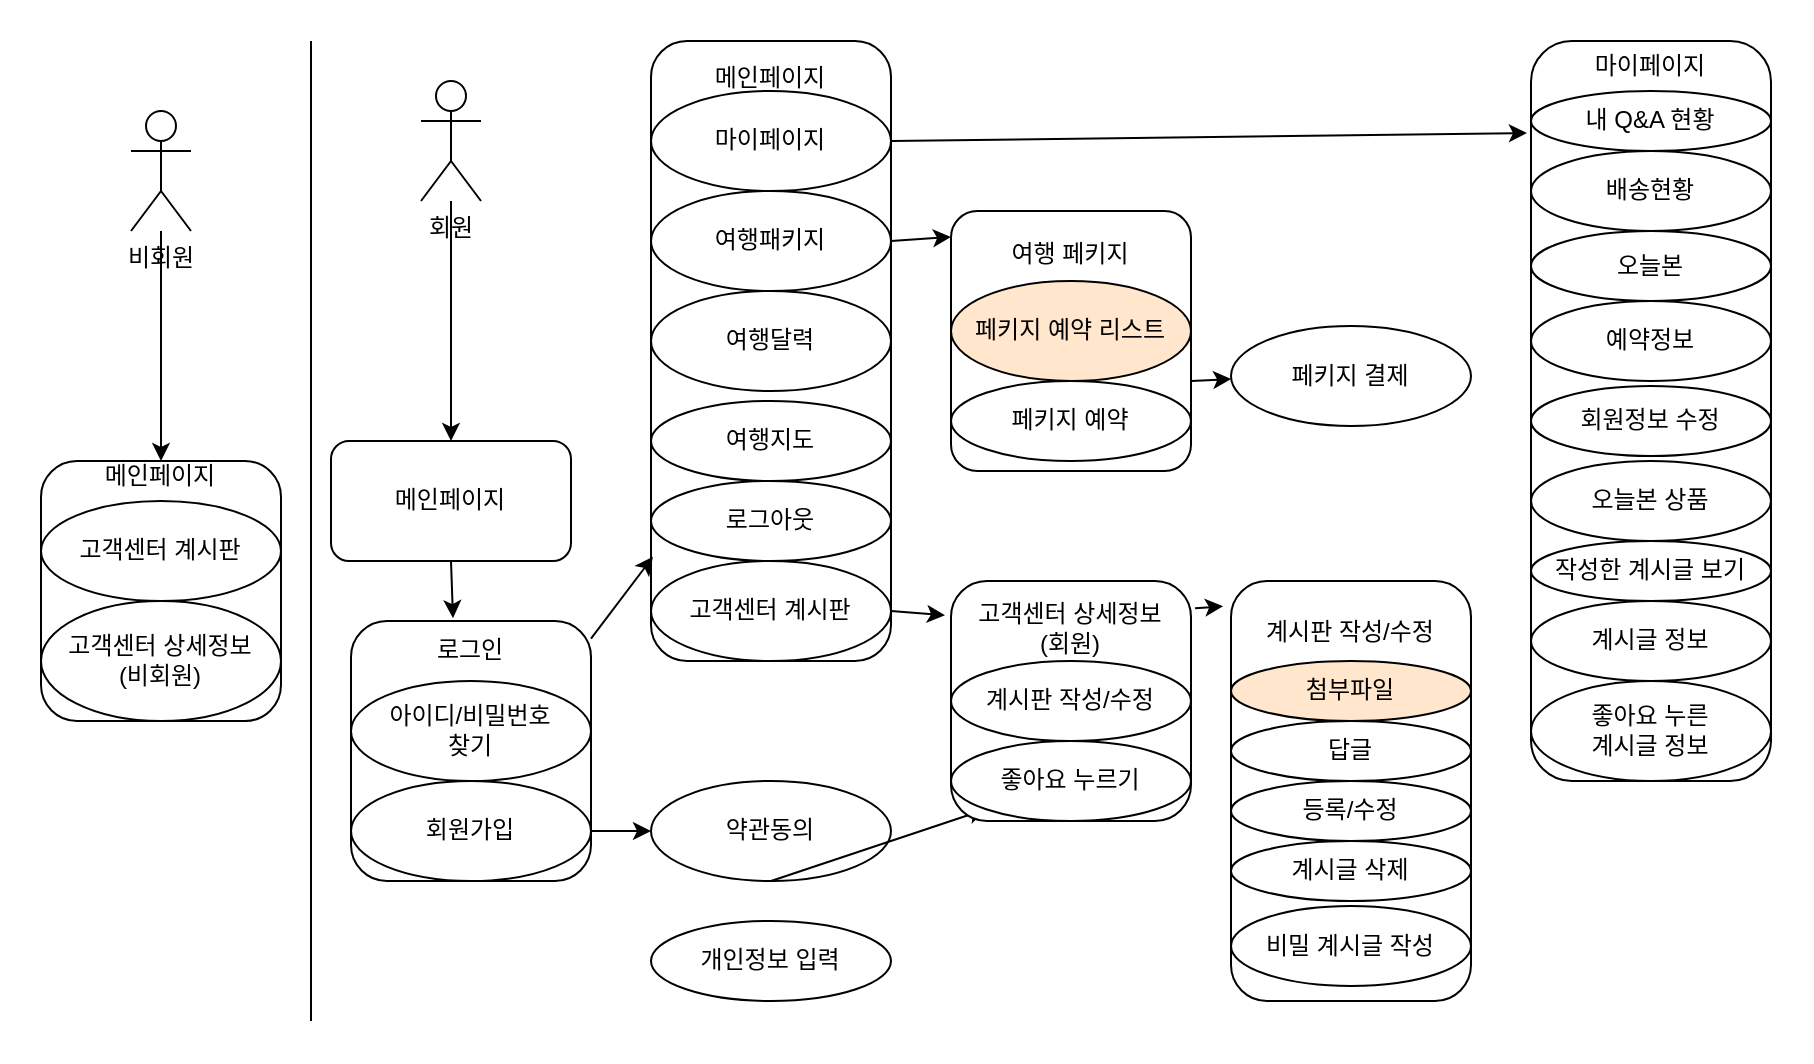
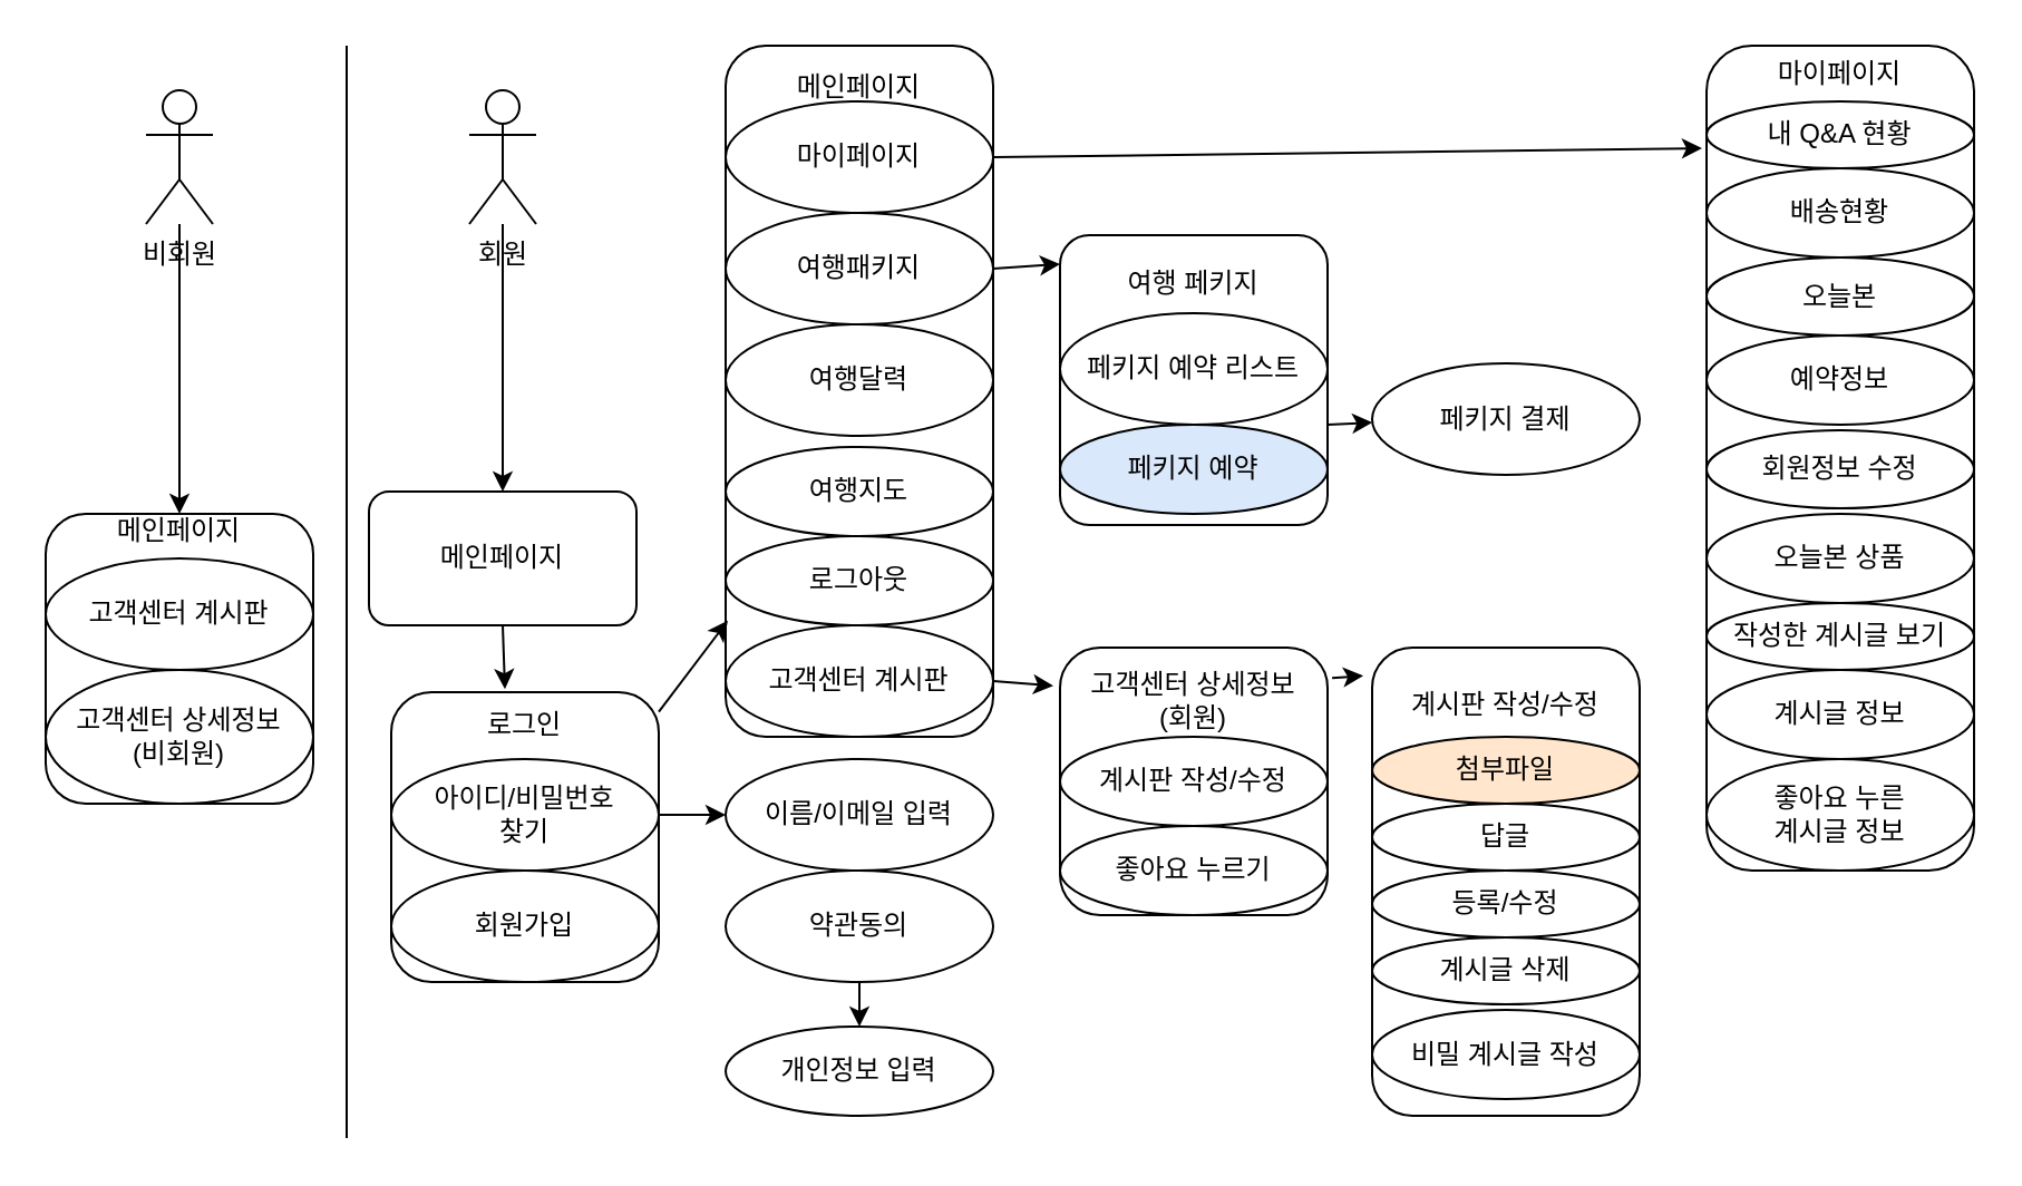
  <mxCell id="0" />
  <mxCell id="1" parent="0" />
- <mxCell id="2" value="비회원" style="shape=umlActor;verticalLabelPosition=bottom;verticalAlign=top;html=1;outlineConnect=0;" parent="1" vertex="1"><mxGeometry x="65" y="55" width="30" height="60" as="geometry" /></mxCell>
+ <mxCell id="2" value="비회원" style="shape=umlActor;verticalLabelPosition=bottom;verticalAlign=top;html=1;outlineConnect=0;" parent="1" vertex="1"><mxGeometry x="65" y="40" width="30" height="60" as="geometry" /></mxCell>
  <mxCell id="3" value="회원" style="shape=umlActor;verticalLabelPosition=bottom;verticalAlign=top;html=1;outlineConnect=0;" parent="1" vertex="1"><mxGeometry x="210" y="40" width="30" height="60" as="geometry" /></mxCell>
  <mxCell id="4" value="" style="endArrow=classic;html=1;rounded=0;entryX=0.5;entryY=0;entryDx=0;entryDy=0;" parent="1" source="3" edge="1"><mxGeometry width="50" height="50" relative="1" as="geometry"><mxPoint x="225" y="120" as="sourcePoint" /><mxPoint x="225" y="220" as="targetPoint" /></mxGeometry></mxCell>
- <mxCell id="6" value="" style="endArrow=classic;html=1;rounded=0;exitX=1;exitY=0.5;exitDx=0;exitDy=0;" parent="1" source="18" target="7" edge="1"><mxGeometry width="50" height="50" relative="1" as="geometry"><mxPoint x="385" y="480" as="sourcePoint" /><mxPoint x="265" y="580" as="targetPoint" /></mxGeometry></mxCell>
+ <mxCell id="5" value="" style="endArrow=classic;html=1;rounded=0;exitX=1;exitY=0.5;exitDx=0;exitDy=0;entryX=0;entryY=0.5;entryDx=0;entryDy=0;" parent="1" source="19" target="10" edge="1"><mxGeometry width="50" height="50" relative="1" as="geometry"><mxPoint x="405" y="300" as="sourcePoint" /><mxPoint x="325" y="380" as="targetPoint" /></mxGeometry></mxCell>
+ <mxCell id="6" value="" style="endArrow=classic;html=1;rounded=0;exitX=1;exitY=0.5;exitDx=0;exitDy=0;" parent="1" source="18" target="19" edge="1"><mxGeometry width="50" height="50" relative="1" as="geometry"><mxPoint x="385" y="480" as="sourcePoint" /><mxPoint x="265" y="580" as="targetPoint" /></mxGeometry></mxCell>
  <mxCell id="7" value="약관동의" style="ellipse;whiteSpace=wrap;html=1;" parent="1" vertex="1"><mxGeometry x="325" y="390" width="120" height="50" as="geometry" /></mxCell>
- <mxCell id="8" value="" style="endArrow=classic;html=1;rounded=0;exitX=0.5;exitY=1;exitDx=0;exitDy=0;" parent="1" source="7" target="32" edge="1"><mxGeometry width="50" height="50" relative="1" as="geometry"><mxPoint x="465" y="610" as="sourcePoint" /><mxPoint x="265" y="690" as="targetPoint" /></mxGeometry></mxCell>
+ <mxCell id="8" value="" style="endArrow=classic;html=1;rounded=0;exitX=0.5;exitY=1;exitDx=0;exitDy=0;" parent="1" source="7" target="9" edge="1"><mxGeometry width="50" height="50" relative="1" as="geometry"><mxPoint x="465" y="610" as="sourcePoint" /><mxPoint x="265" y="690" as="targetPoint" /></mxGeometry></mxCell>
  <mxCell id="9" value="개인정보 입력" style="ellipse;whiteSpace=wrap;html=1;" parent="1" vertex="1"><mxGeometry x="325" y="460" width="120" height="40" as="geometry" /></mxCell>
+ <mxCell id="10" value="이름/이메일 입력" style="ellipse;whiteSpace=wrap;html=1;" parent="1" vertex="1"><mxGeometry x="325" y="340" width="120" height="50" as="geometry" /></mxCell>
  <mxCell id="11" value="페키지 결제" style="ellipse;whiteSpace=wrap;html=1;" parent="1" vertex="1"><mxGeometry x="615" y="162.5" width="120" height="50" as="geometry" /></mxCell>
  <mxCell id="12" value="메인페이지&lt;br&gt;&lt;br&gt;&lt;br&gt;&lt;br&gt;&lt;br&gt;&lt;br&gt;&lt;br&gt;&lt;br&gt;&lt;br&gt;" style="rounded=1;whiteSpace=wrap;html=1;" parent="1" vertex="1"><mxGeometry x="20" y="230" width="120" height="130" as="geometry" /></mxCell>
  <mxCell id="13" value="고객센터 계시판" style="ellipse;whiteSpace=wrap;html=1;" parent="1" vertex="1"><mxGeometry x="20" y="250" width="120" height="50" as="geometry" /></mxCell>
  <mxCell id="14" value="고객센터 상세정보&lt;br&gt;(비회원)" style="ellipse;whiteSpace=wrap;html=1;" parent="1" vertex="1"><mxGeometry x="20" y="300" width="120" height="60" as="geometry" /></mxCell>
  <mxCell id="15" value="" style="endArrow=classic;html=1;rounded=0;entryX=0.5;entryY=0;entryDx=0;entryDy=0;" parent="1" source="2" target="12" edge="1"><mxGeometry width="50" height="50" relative="1" as="geometry"><mxPoint x="75" y="480" as="sourcePoint" /><mxPoint x="125" y="430" as="targetPoint" /></mxGeometry></mxCell>
  <mxCell id="16" value="메인페이지" style="rounded=1;whiteSpace=wrap;html=1;" parent="1" vertex="1"><mxGeometry x="165" y="220" width="120" height="60" as="geometry" /></mxCell>
  <mxCell id="17" value="&lt;br&gt;로그인&lt;br&gt;&lt;br&gt;&lt;br&gt;&lt;br&gt;&lt;br&gt;&lt;br&gt;&lt;br&gt;&lt;br&gt;&lt;br&gt;" style="rounded=1;whiteSpace=wrap;html=1;" parent="1" vertex="1"><mxGeometry x="175" y="310" width="120" height="130" as="geometry" /></mxCell>
  <mxCell id="18" value="회원가입" style="ellipse;whiteSpace=wrap;html=1;" parent="1" vertex="1"><mxGeometry x="175" y="390" width="120" height="50" as="geometry" /></mxCell>
  <mxCell id="19" value="아이디/비밀번호&lt;br&gt;찾기" style="ellipse;whiteSpace=wrap;html=1;" parent="1" vertex="1"><mxGeometry x="175" y="340" width="120" height="50" as="geometry" /></mxCell>
  <mxCell id="20" value="" style="endArrow=classic;html=1;rounded=0;exitX=0.5;exitY=1;exitDx=0;exitDy=0;entryX=0.425;entryY=-0.011;entryDx=0;entryDy=0;entryPerimeter=0;" parent="1" source="16" target="17" edge="1"><mxGeometry width="50" height="50" relative="1" as="geometry"><mxPoint x="325" y="280" as="sourcePoint" /><mxPoint x="375" y="230" as="targetPoint" /></mxGeometry></mxCell>
  <mxCell id="21" value="메인페이지&lt;br&gt;&lt;br&gt;&lt;br&gt;&lt;br&gt;&lt;br&gt;&lt;br&gt;&lt;br&gt;&lt;br&gt;&lt;br&gt;&lt;br&gt;&lt;br&gt;&lt;br&gt;&lt;br&gt;&lt;br&gt;&lt;br&gt;&lt;br&gt;&lt;br&gt;&lt;br&gt;&lt;br&gt;&lt;br&gt;" style="rounded=1;whiteSpace=wrap;html=1;" parent="1" vertex="1"><mxGeometry x="325" y="20" width="120" height="310" as="geometry" /></mxCell>
  <mxCell id="22" value="" style="endArrow=classic;html=1;rounded=0;entryX=0.008;entryY=0.832;entryDx=0;entryDy=0;exitX=1;exitY=0.068;exitDx=0;exitDy=0;exitPerimeter=0;entryPerimeter=0;" parent="1" source="17" target="21" edge="1"><mxGeometry width="50" height="50" relative="1" as="geometry"><mxPoint x="285" y="315" as="sourcePoint" /><mxPoint x="335" y="265" as="targetPoint" /></mxGeometry></mxCell>
  <mxCell id="23" value="로그아웃" style="ellipse;whiteSpace=wrap;html=1;" parent="1" vertex="1"><mxGeometry x="325" y="240" width="120" height="40" as="geometry" /></mxCell>
  <mxCell id="24" value="여행지도" style="ellipse;whiteSpace=wrap;html=1;" parent="1" vertex="1"><mxGeometry x="325" y="200" width="120" height="40" as="geometry" /></mxCell>
  <mxCell id="25" value="여행달력" style="ellipse;whiteSpace=wrap;html=1;" parent="1" vertex="1"><mxGeometry x="325" y="145" width="120" height="50" as="geometry" /></mxCell>
  <mxCell id="26" value="여행패키지" style="ellipse;whiteSpace=wrap;html=1;" parent="1" vertex="1"><mxGeometry x="325" y="95" width="120" height="50" as="geometry" /></mxCell>
  <mxCell id="27" value="고객센터 계시판" style="ellipse;whiteSpace=wrap;html=1;" parent="1" vertex="1"><mxGeometry x="325" y="280" width="120" height="50" as="geometry" /></mxCell>
  <mxCell id="28" value="여행 페키지&lt;br&gt;&lt;br&gt;&lt;br&gt;&lt;br&gt;&lt;br&gt;&lt;br&gt;&lt;br&gt;" style="rounded=1;whiteSpace=wrap;html=1;arcSize=11;" parent="1" vertex="1"><mxGeometry x="475" y="105" width="120" height="130" as="geometry" /></mxCell>
- <mxCell id="29" value="페키지 예약" style="ellipse;whiteSpace=wrap;html=1;" parent="1" vertex="1"><mxGeometry x="475" y="190" width="120" height="40" as="geometry" /></mxCell>
- <mxCell id="30" value="페키지 예약 리스트" style="ellipse;whiteSpace=wrap;html=1;fillColor=#ffe6cc;" parent="1" vertex="1"><mxGeometry x="475" y="140" width="120" height="50" as="geometry" /></mxCell>
+ <mxCell id="29" value="페키지 예약" style="ellipse;whiteSpace=wrap;html=1;fillColor=#dae8fc;" parent="1" vertex="1"><mxGeometry x="475" y="190" width="120" height="40" as="geometry" /></mxCell>
+ <mxCell id="30" value="페키지 예약 리스트" style="ellipse;whiteSpace=wrap;html=1;" parent="1" vertex="1"><mxGeometry x="475" y="140" width="120" height="50" as="geometry" /></mxCell>
  <mxCell id="31" value="고객센터 상세정보&lt;br&gt;(회원)&lt;br&gt;&lt;br&gt;&lt;br&gt;&lt;br&gt;&lt;br&gt;&lt;br&gt;" style="rounded=1;whiteSpace=wrap;html=1;" parent="1" vertex="1"><mxGeometry x="475" y="290" width="120" height="120" as="geometry" /></mxCell>
  <mxCell id="32" value="좋아요 누르기" style="ellipse;whiteSpace=wrap;html=1;" parent="1" vertex="1"><mxGeometry x="475" y="370" width="120" height="40" as="geometry" /></mxCell>
  <mxCell id="33" value="계시판 작성/수정" style="ellipse;whiteSpace=wrap;html=1;" parent="1" vertex="1"><mxGeometry x="475" y="330" width="120" height="40" as="geometry" /></mxCell>
  <mxCell id="34" value="" style="endArrow=classic;html=1;rounded=0;exitX=1;exitY=0.5;exitDx=0;exitDy=0;entryX=-0.025;entryY=0.143;entryDx=0;entryDy=0;entryPerimeter=0;" parent="1" source="27" target="31" edge="1"><mxGeometry width="50" height="50" relative="1" as="geometry"><mxPoint x="665" y="350" as="sourcePoint" /><mxPoint x="495" y="180" as="targetPoint" /></mxGeometry></mxCell>
  <mxCell id="35" value="계시판 작성/수정&lt;br&gt;&lt;br&gt;&lt;br&gt;&lt;br&gt;&lt;br&gt;&lt;br&gt;&lt;br&gt;&lt;br&gt;&lt;br&gt;&lt;br&gt;&lt;br&gt;&lt;br&gt;" style="rounded=1;whiteSpace=wrap;html=1;" parent="1" vertex="1"><mxGeometry x="615" y="290" width="120" height="210" as="geometry" /></mxCell>
  <mxCell id="36" value="계시글 삭제" style="ellipse;whiteSpace=wrap;html=1;" parent="1" vertex="1"><mxGeometry x="615" y="420" width="120" height="30" as="geometry" /></mxCell>
  <mxCell id="37" value="등록/수정" style="ellipse;whiteSpace=wrap;html=1;" parent="1" vertex="1"><mxGeometry x="615" y="390" width="120" height="30" as="geometry" /></mxCell>
  <mxCell id="38" value="답글" style="ellipse;whiteSpace=wrap;html=1;" parent="1" vertex="1"><mxGeometry x="615" y="360" width="120" height="30" as="geometry" /></mxCell>
  <mxCell id="39" value="첨부파일" style="ellipse;whiteSpace=wrap;html=1;fillColor=#ffe6cc;" parent="1" vertex="1"><mxGeometry x="615" y="330" width="120" height="30" as="geometry" /></mxCell>
  <mxCell id="40" value="" style="endArrow=classic;html=1;rounded=0;exitX=1.017;exitY=0.114;exitDx=0;exitDy=0;exitPerimeter=0;entryX=-0.033;entryY=0.06;entryDx=0;entryDy=0;entryPerimeter=0;" parent="1" source="31" target="35" edge="1"><mxGeometry width="50" height="50" relative="1" as="geometry"><mxPoint x="665" y="450" as="sourcePoint" /><mxPoint x="715" y="400" as="targetPoint" /></mxGeometry></mxCell>
  <mxCell id="41" value="마이페이지" style="ellipse;whiteSpace=wrap;html=1;" parent="1" vertex="1"><mxGeometry x="325" y="45" width="120" height="50" as="geometry" /></mxCell>
  <mxCell id="42" value="마이페이지&lt;br&gt;&lt;br&gt;&lt;br&gt;&lt;br&gt;&lt;br&gt;&lt;br&gt;&lt;br&gt;&lt;br&gt;&lt;br&gt;&lt;br&gt;&lt;br&gt;&lt;br&gt;&lt;br&gt;&lt;br&gt;&lt;br&gt;&lt;br&gt;&lt;br&gt;&lt;br&gt;&lt;br&gt;&lt;br&gt;&lt;br&gt;&lt;br&gt;&lt;br&gt;&lt;br&gt;&lt;br&gt;" style="rounded=1;whiteSpace=wrap;html=1;arcSize=17;" parent="1" vertex="1"><mxGeometry x="765" y="20" width="120" height="370" as="geometry" /></mxCell>
  <mxCell id="43" value="내 Q&amp;amp;A 현황" style="ellipse;whiteSpace=wrap;html=1;" parent="1" vertex="1"><mxGeometry x="765" y="45" width="120" height="30" as="geometry" /></mxCell>
  <mxCell id="44" value="오늘본 상품" style="ellipse;whiteSpace=wrap;html=1;" parent="1" vertex="1"><mxGeometry x="765" y="230" width="120" height="40" as="geometry" /></mxCell>
  <mxCell id="45" value="회원정보 수정" style="ellipse;whiteSpace=wrap;html=1;" parent="1" vertex="1"><mxGeometry x="765" y="192.5" width="120" height="35" as="geometry" /></mxCell>
  <mxCell id="46" value="예약정보" style="ellipse;whiteSpace=wrap;html=1;" parent="1" vertex="1"><mxGeometry x="765" y="150" width="120" height="40" as="geometry" /></mxCell>
  <mxCell id="47" value="" style="endArrow=classic;html=1;rounded=0;exitX=1;exitY=0.5;exitDx=0;exitDy=0;entryX=-0.017;entryY=0.32;entryDx=0;entryDy=0;entryPerimeter=0;" parent="1" source="41" edge="1"><mxGeometry width="50" height="50" relative="1" as="geometry"><mxPoint x="665" y="250" as="sourcePoint" /><mxPoint x="762.96" y="66" as="targetPoint" /></mxGeometry></mxCell>
  <mxCell id="48" value="" style="endArrow=classic;html=1;rounded=0;exitX=1;exitY=0.5;exitDx=0;exitDy=0;entryX=0;entryY=0.1;entryDx=0;entryDy=0;entryPerimeter=0;" parent="1" source="26" target="28" edge="1"><mxGeometry width="50" height="50" relative="1" as="geometry"><mxPoint x="665" y="250" as="sourcePoint" /><mxPoint x="715" y="200" as="targetPoint" /></mxGeometry></mxCell>
  <mxCell id="49" value="" style="endArrow=classic;html=1;rounded=0;exitX=1;exitY=0.654;exitDx=0;exitDy=0;exitPerimeter=0;" parent="1" source="28" target="11" edge="1"><mxGeometry width="50" height="50" relative="1" as="geometry"><mxPoint x="655" y="430" as="sourcePoint" /><mxPoint x="565" y="400" as="targetPoint" /></mxGeometry></mxCell>
  <mxCell id="50" value="비밀 계시글 작성" style="ellipse;whiteSpace=wrap;html=1;" parent="1" vertex="1"><mxGeometry x="615" y="452.5" width="120" height="40" as="geometry" /></mxCell>
  <mxCell id="51" value="" style="endArrow=none;html=1;rounded=0;" parent="1" edge="1"><mxGeometry width="50" height="50" relative="1" as="geometry"><mxPoint x="155" y="510" as="sourcePoint" /><mxPoint x="155" y="20" as="targetPoint" /></mxGeometry></mxCell>
  <mxCell id="52" value="오늘본" style="ellipse;whiteSpace=wrap;html=1;" parent="1" vertex="1"><mxGeometry x="765" y="115" width="120" height="35" as="geometry" /></mxCell>
  <mxCell id="53" value="배송현황" style="ellipse;whiteSpace=wrap;html=1;" parent="1" vertex="1"><mxGeometry x="765" y="75" width="120" height="40" as="geometry" /></mxCell>
  <mxCell id="54" value="작성한 계시글 보기" style="ellipse;whiteSpace=wrap;html=1;" parent="1" vertex="1"><mxGeometry x="765" y="270" width="120" height="30" as="geometry" /></mxCell>
  <mxCell id="55" value="좋아요 누른&lt;br&gt;계시글 정보" style="ellipse;whiteSpace=wrap;html=1;" parent="1" vertex="1"><mxGeometry x="765" y="340" width="120" height="50" as="geometry" /></mxCell>
  <mxCell id="56" value="계시글 정보" style="ellipse;whiteSpace=wrap;html=1;" parent="1" vertex="1"><mxGeometry x="765" y="300" width="120" height="40" as="geometry" /></mxCell>
